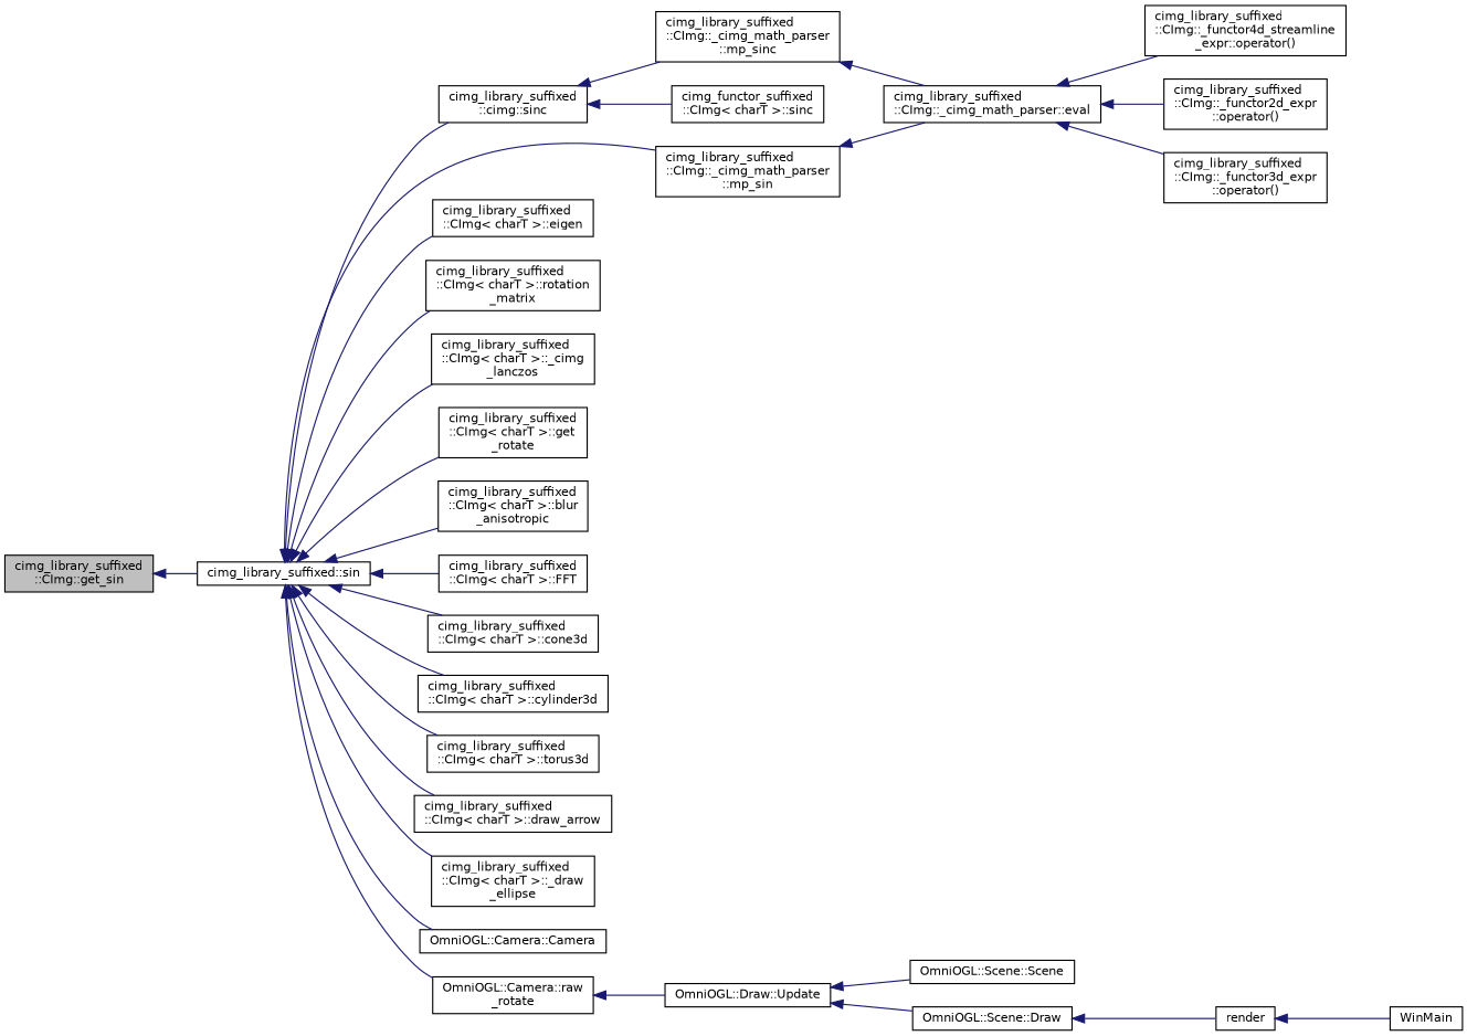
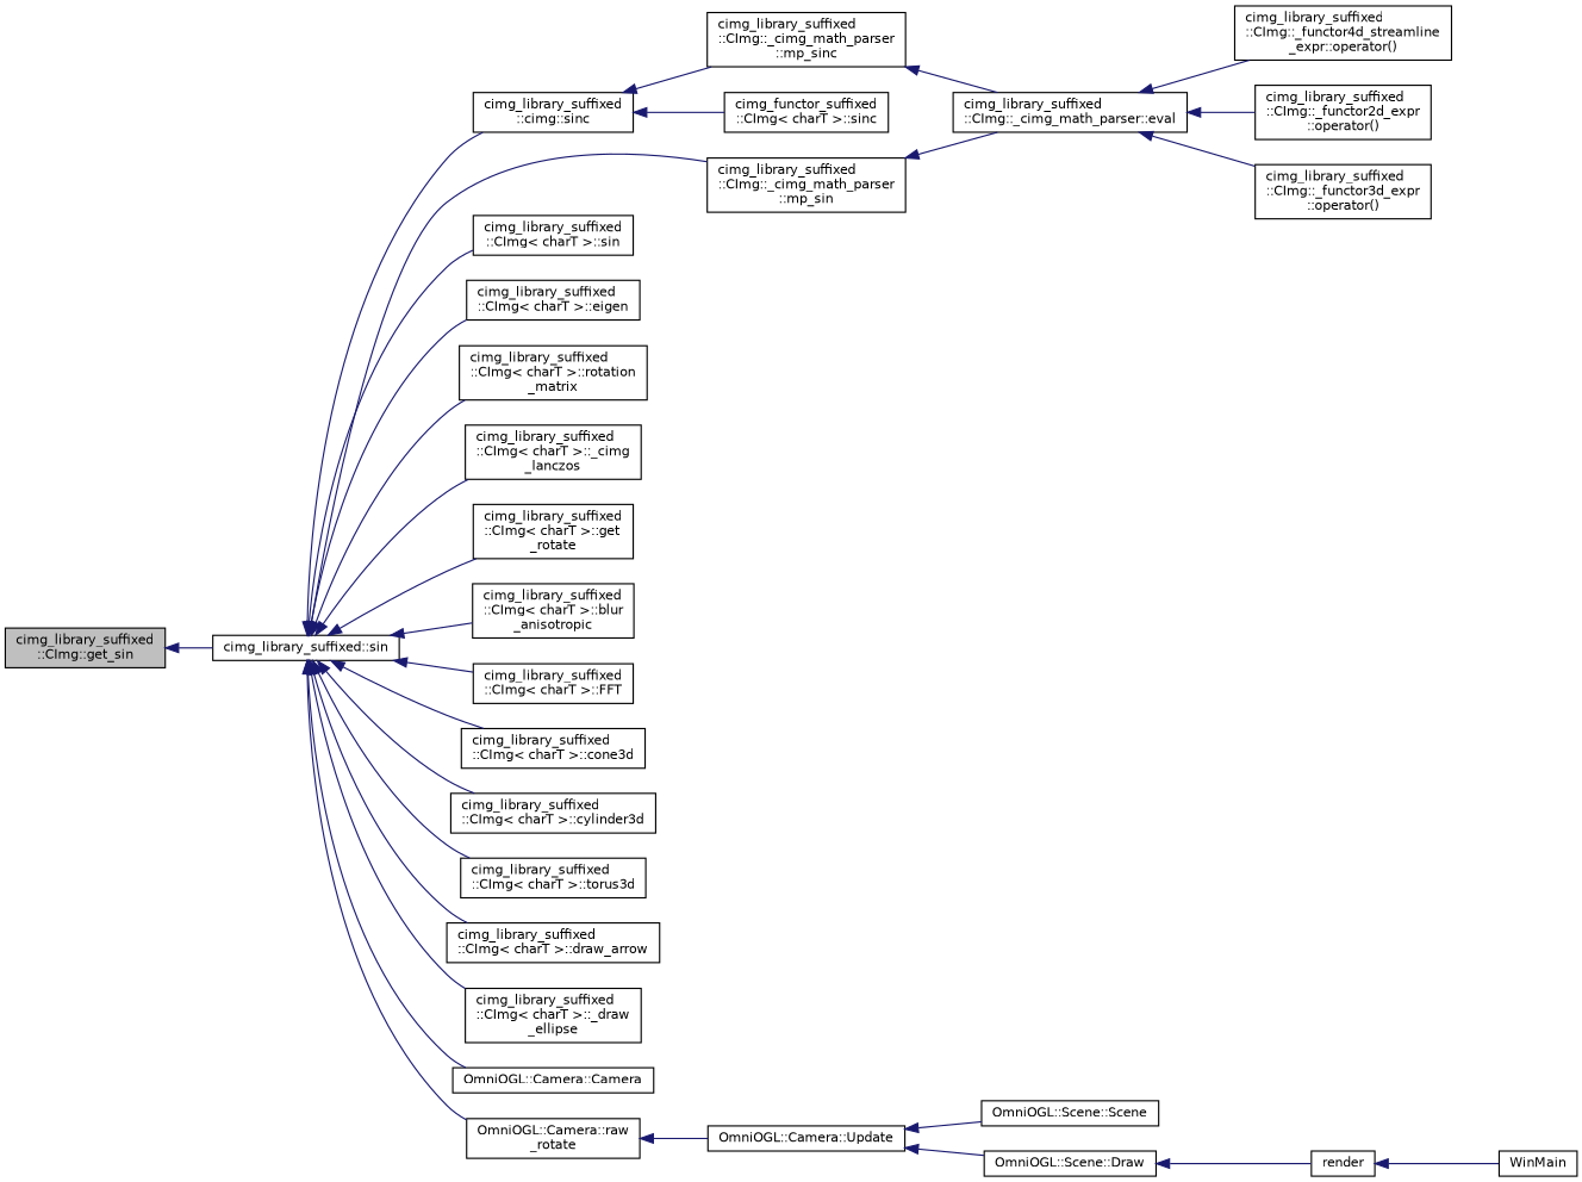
  digraph {
    rankdir=LR
    node [color=black fillcolor=white fontname=Helvetica fontsize=10 shape=record style=filled]
    edge [color=midnightblue dir=back fontname=Helvetica fontsize=10 labelfontname=Helvetica labelfontsize=10 style=solid]
    n1 [fillcolor=grey75 fontcolor=black height=0.2 label="cimg_library_suffixed\l::CImg::get_sin" width=0.4]
    n2 [height=0.2 label="cimg_library_suffixed::sin" width=0.4]
    n3 [height=0.2 label="cimg_library_suffixed\l::cimg::sinc" width=0.4]
    n4 [height=0.2 label="cimg_library_suffixed\l::CImg::_cimg_math_parser\l::mp_sin" width=0.4]
+   n5 [height=0.2 label="cimg_library_suffixed\l::CImg\< charT \>::sin" width=0.4]
    n6 [height=0.2 label="cimg_library_suffixed\l::CImg\< charT \>::eigen" width=0.4]
    n7 [height=0.2 label="cimg_library_suffixed\l::CImg\< charT \>::rotation\l_matrix" width=0.4]
    n8 [height=0.2 label="cimg_library_suffixed\l::CImg\< charT \>::_cimg\l_lanczos" width=0.4]
    n9 [height=0.2 label="cimg_library_suffixed\l::CImg\< charT \>::get\l_rotate" width=0.4]
    n10 [height=0.2 label="cimg_library_suffixed\l::CImg\< charT \>::blur\l_anisotropic" width=0.4]
    n11 [height=0.2 label="cimg_library_suffixed\l::CImg\< charT \>::FFT" width=0.4]
    n12 [height=0.2 label="cimg_library_suffixed\l::CImg\< charT \>::cone3d" width=0.4]
    n13 [height=0.2 label="cimg_library_suffixed\l::CImg\< charT \>::cylinder3d" width=0.4]
    n14 [height=0.2 label="cimg_library_suffixed\l::CImg\< charT \>::torus3d" width=0.4]
    n15 [height=0.2 label="cimg_library_suffixed\l::CImg\< charT \>::draw_arrow" width=0.4]
    n16 [height=0.2 label="cimg_library_suffixed\l::CImg\< charT \>::_draw\l_ellipse" width=0.4]
    n17 [height=0.2 label="OmniOGL::Camera::Camera" width=0.4]
    n18 [height=0.2 label="OmniOGL::Camera::raw\l_rotate" width=0.4]
    n19 [height=0.2 label="cimg_library_suffixed\l::CImg::_cimg_math_parser\l::mp_sinc" width=0.4]
    n20 [height=0.2 label="cimg_functor_suffixed\l::CImg\< charT \>::sinc" width=0.4]
    n21 [height=0.2 label="cimg_library_suffixed\l::CImg::_cimg_math_parser::eval" width=0.4]
-   n22 [height=0.2 label="OmniOGL::Draw::Update" width=0.4]
+   n22 [height=0.2 label="OmniOGL::Camera::Update" width=0.4]
    n23 [height=0.2 label="cimg_library_suffixed\l::CImg::_functor4d_streamline\l_expr::operator()" width=0.4]
    n24 [height=0.2 label="cimg_library_suffixed\l::CImg::_functor2d_expr\l::operator()" width=0.4]
    n25 [height=0.2 label="cimg_library_suffixed\l::CImg::_functor3d_expr\l::operator()" width=0.4]
    n26 [height=0.2 label="OmniOGL::Scene::Scene" width=0.4]
    n27 [height=0.2 label="OmniOGL::Scene::Draw" width=0.4]
    n28 [height=0.2 label=render width=0.4]
    n29 [height=0.2 label=WinMain width=0.4]
    n1 -> n2
    n2 -> n3
    n2 -> n4
+   n2 -> n5
    n2 -> n6
    n2 -> n7
    n2 -> n8
    n2 -> n9
    n2 -> n10
    n2 -> n11
    n2 -> n12
    n2 -> n13
    n2 -> n14
    n2 -> n15
    n2 -> n16
    n2 -> n17
    n2 -> n18
    n3 -> n19
    n3 -> n20
    n4 -> n21
    n18 -> n22
    n19 -> n21
    n21 -> n23
    n21 -> n24
    n21 -> n25
    n22 -> n26
    n22 -> n27
    n27 -> n28
    n28 -> n29
  }
